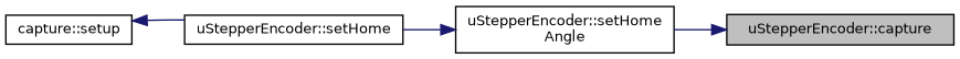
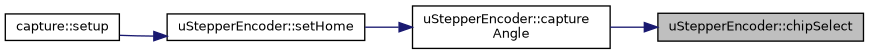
  digraph {
    rankdir=RL
    node [color=black fillcolor=white fontname=Helvetica fontsize=10 shape=record style=filled]
    edge [color=midnightblue dir=back fontname=Helvetica fontsize=10 labelfontname=Helvetica labelfontsize=10 style=solid]
-   n1 [fillcolor=grey75 fontcolor=black height=0.2 label="uStepperEncoder::capture" width=0.4]
-   n2 [height=0.2 label="uStepperEncoder::setHome\lAngle" width=0.4]
+   n1 [fillcolor=grey75 fontcolor=black height=0.2 label="uStepperEncoder::chipSelect" width=0.4]
+   n2 [height=0.2 label="uStepperEncoder::capture\lAngle" width=0.4]
    n3 [height=0.2 label="uStepperEncoder::setHome" width=0.4]
    n4 [height=0.2 label="capture::setup" width=0.4]
    n1 -> n2
    n2 -> n3
-   n4 -> n3
+   n3 -> n4
  }
